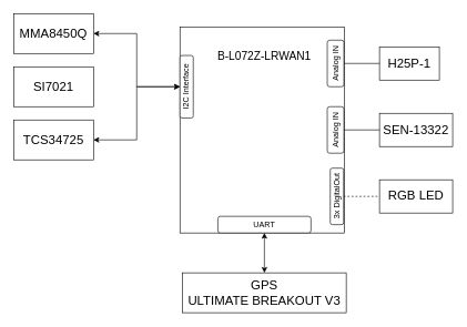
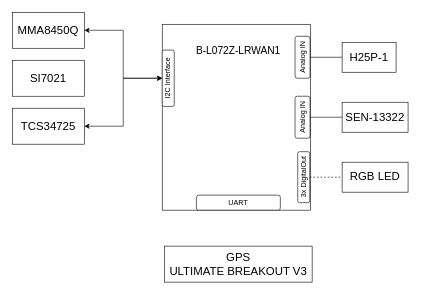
  <mxCell id="0" />
  <mxCell id="1" parent="0" />
  <mxCell id="2" value="" style="rounded=0;whiteSpace=wrap;html=1;fillStyle=auto;labelBackgroundColor=none;" vertex="1" parent="1"><mxGeometry x="270" y="40" width="247" height="310" as="geometry" /></mxCell>
  <mxCell id="3" value="&lt;font style=&quot;font-size: 17px;&quot;&gt;B-L072Z-LRWAN1&lt;/font&gt;" style="text;html=1;align=center;verticalAlign=middle;whiteSpace=wrap;rounded=0;labelBackgroundColor=none;" vertex="1" parent="1"><mxGeometry x="317" y="60" width="160" height="50" as="geometry" /></mxCell>
  <mxCell id="4" style="edgeStyle=orthogonalEdgeStyle;rounded=0;orthogonalLoop=1;jettySize=auto;html=1;entryX=0.5;entryY=0;entryDx=0;entryDy=0;startArrow=classic;startFill=1;labelBackgroundColor=none;fontColor=default;" edge="1" parent="1" source="5" target="14"><mxGeometry relative="1" as="geometry" /></mxCell>
  <mxCell id="5" value="&lt;font style=&quot;font-size: 19px;&quot;&gt;MMA8450Q&lt;/font&gt;" style="rounded=0;whiteSpace=wrap;html=1;labelBackgroundColor=none;" vertex="1" parent="1"><mxGeometry x="20" y="20" width="120" height="60" as="geometry" /></mxCell>
  <mxCell id="6" value="&lt;span style=&quot;font-size: 19px;&quot;&gt;SI7021&lt;/span&gt;" style="rounded=0;whiteSpace=wrap;html=1;labelBackgroundColor=none;" vertex="1" parent="1"><mxGeometry x="20" y="100" width="120" height="60" as="geometry" /></mxCell>
  <mxCell id="7" style="edgeStyle=orthogonalEdgeStyle;rounded=0;orthogonalLoop=1;jettySize=auto;html=1;entryX=0.5;entryY=0;entryDx=0;entryDy=0;startArrow=classic;startFill=1;labelBackgroundColor=none;fontColor=default;" edge="1" parent="1" source="8" target="14"><mxGeometry relative="1" as="geometry" /></mxCell>
  <mxCell id="8" value="&lt;span style=&quot;font-size: 19px;&quot;&gt;TCS34725&lt;/span&gt;" style="rounded=0;whiteSpace=wrap;html=1;labelBackgroundColor=none;" vertex="1" parent="1"><mxGeometry x="20" y="180" width="120" height="60" as="geometry" /></mxCell>
- <mxCell id="9" style="edgeStyle=orthogonalEdgeStyle;rounded=0;orthogonalLoop=1;jettySize=auto;html=1;entryX=0.5;entryY=1;entryDx=0;entryDy=0;startArrow=classic;startFill=1;labelBackgroundColor=none;fontColor=default;" edge="1" parent="1" source="10" target="15"><mxGeometry relative="1" as="geometry" /></mxCell>
  <mxCell id="10" value="&lt;span style=&quot;font-size: 19px;&quot;&gt;GPS&lt;br&gt;ULTIMATE BREAKOUT V3&lt;/span&gt;" style="rounded=0;whiteSpace=wrap;html=1;labelBackgroundColor=none;" vertex="1" parent="1"><mxGeometry x="274" y="410" width="246" height="60" as="geometry" /></mxCell>
  <mxCell id="11" value="&lt;span style=&quot;font-size: 19px;&quot;&gt;H25P-1&lt;/span&gt;" style="rounded=0;whiteSpace=wrap;html=1;labelBackgroundColor=none;" vertex="1" parent="1"><mxGeometry x="570" y="70" width="90" height="50" as="geometry" /></mxCell>
  <mxCell id="12" value="&lt;span style=&quot;font-size: 19px;&quot;&gt;SEN-13322&lt;/span&gt;" style="rounded=0;whiteSpace=wrap;html=1;labelBackgroundColor=none;" vertex="1" parent="1"><mxGeometry x="570" y="170" width="110" height="50" as="geometry" /></mxCell>
  <mxCell id="13" value="&lt;span style=&quot;font-size: 19px;&quot;&gt;RGB LED&lt;/span&gt;" style="rounded=0;whiteSpace=wrap;html=1;labelBackgroundColor=none;" vertex="1" parent="1"><mxGeometry x="570" y="270" width="110" height="50" as="geometry" /></mxCell>
  <mxCell id="14" value="I2C Interface" style="rounded=1;whiteSpace=wrap;html=1;rotation=-90;labelBackgroundColor=none;" vertex="1" parent="1"><mxGeometry x="233" y="120" width="94" height="20" as="geometry" /></mxCell>
  <mxCell id="15" value="UART" style="rounded=1;whiteSpace=wrap;html=1;labelBackgroundColor=none;" vertex="1" parent="1"><mxGeometry x="327" y="325" width="140" height="25" as="geometry" /></mxCell>
  <mxCell id="16" style="edgeStyle=orthogonalEdgeStyle;rounded=0;orthogonalLoop=1;jettySize=auto;html=1;entryX=0;entryY=0.5;entryDx=0;entryDy=0;endArrow=none;endFill=0;labelBackgroundColor=none;fontColor=default;" edge="1" parent="1" source="17" target="11"><mxGeometry relative="1" as="geometry" /></mxCell>
  <mxCell id="17" value="Analog IN" style="rounded=1;whiteSpace=wrap;html=1;rotation=-90;labelBackgroundColor=none;" vertex="1" parent="1"><mxGeometry x="469" y="82.5" width="70" height="25" as="geometry" /></mxCell>
  <mxCell id="18" style="edgeStyle=orthogonalEdgeStyle;rounded=0;orthogonalLoop=1;jettySize=auto;html=1;entryX=0;entryY=0.5;entryDx=0;entryDy=0;endArrow=none;endFill=0;labelBackgroundColor=none;fontColor=default;" edge="1" parent="1" source="19" target="12"><mxGeometry relative="1" as="geometry" /></mxCell>
  <mxCell id="19" value="Analog IN" style="rounded=1;whiteSpace=wrap;html=1;rotation=-90;labelBackgroundColor=none;" vertex="1" parent="1"><mxGeometry x="469" y="182.5" width="70" height="25" as="geometry" /></mxCell>
  <mxCell id="20" style="edgeStyle=orthogonalEdgeStyle;rounded=0;orthogonalLoop=1;jettySize=auto;html=1;entryX=0;entryY=0.5;entryDx=0;entryDy=0;endArrow=none;endFill=0;dashed=1;labelBackgroundColor=none;fontColor=default;" edge="1" parent="1" source="21" target="13"><mxGeometry relative="1" as="geometry" /></mxCell>
  <mxCell id="21" value="3x DigitalOut" style="rounded=1;whiteSpace=wrap;html=1;rotation=-90;labelBackgroundColor=none;" vertex="1" parent="1"><mxGeometry x="463.5" y="285" width="85" height="20" as="geometry" /></mxCell>
